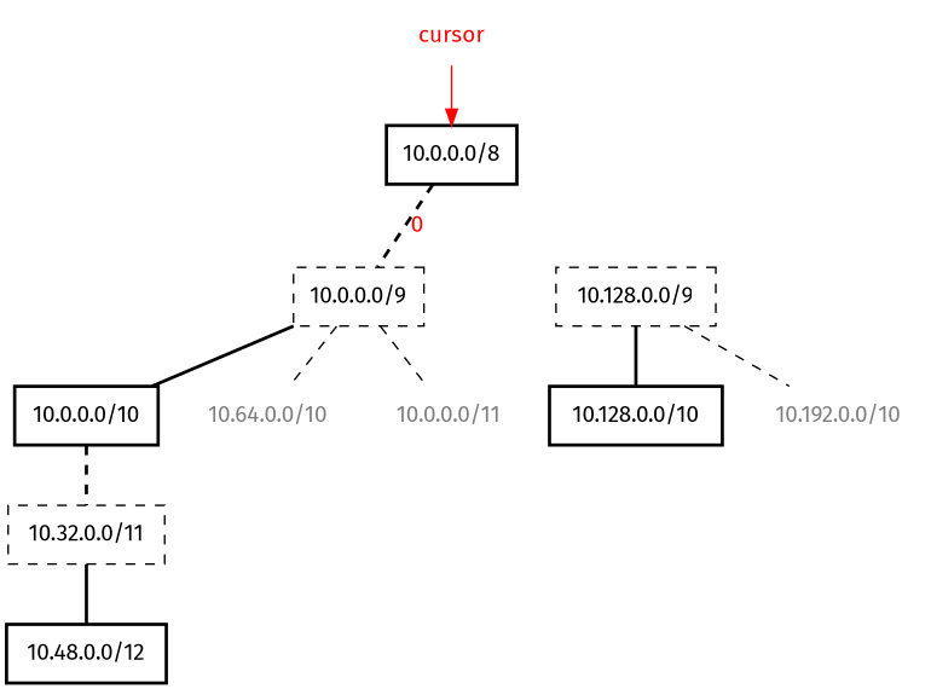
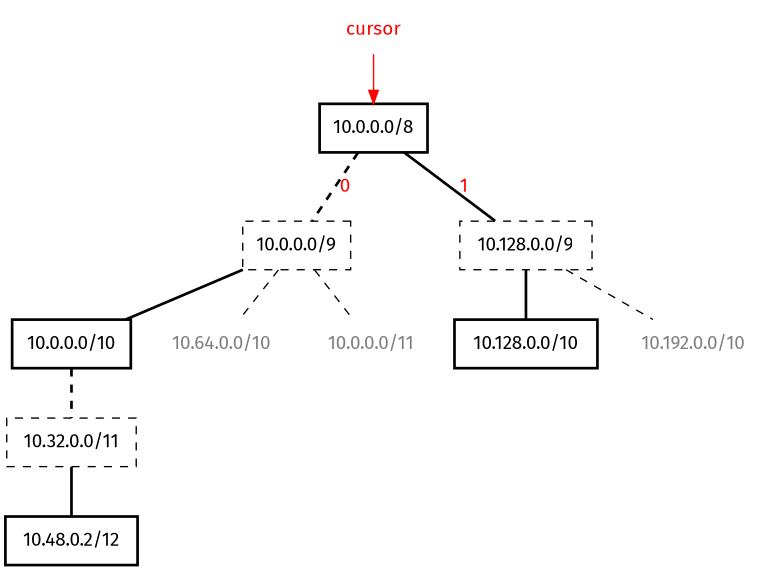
  strict graph {
    fontname="Fira Sans"
    ordering=out
    node [fontname="Fira Sans" shape=box]
    edge [fontname="Fira Sans" penwidth=2]
    n1 [height=0.5 label="10.0.0.0/8" penwidth=2 width=1.1111]
    n2 [height=0.5 label="10.0.0.0/9" style=dashed width=1.1111]
    n3 [height=0.5 label="10.128.0.0/9" style=dashed width=1.3611]
    n4 [height=0.5 label="10.0.0.0/10" penwidth=2 width=1.2222]
    n5 [fontcolor=grey50 height=0.5 label="10.64.0.0/10" shape=none width=1.3611]
    n6 [fontcolor=grey50 height=0.5 label="10.0.0.0/11" shape=none width=1.2222]
    n7 [height=0.5 label="10.128.0.0/10" penwidth=2 width=1.4722]
    n8 [fontcolor=grey50 height=0.5 label="10.192.0.0/10" shape=none width=1.4722]
    n9 [height=0.5 label="10.32.0.0/11" style=dashed width=1.3333]
-   n10 [height=0.5 label="10.48.0.0/12" penwidth=2 width=1.3611]
+   n10 [height=0.5 label="10.48.0.2/12" penwidth=2 width=1.3611]
    n11 [fontcolor=red height=0.5 label=cursor shape=none width=0.86111]
    n1 -- n2 [fontcolor=red label=0 style=dashed]
+   n1 -- n3 [fontcolor=red label=1]
    n2 -- n4
    n2 -- n5 [style=dashed penwidth=""]
    n2 -- n6 [style=dashed penwidth=""]
    n3 -- n7
    n3 -- n8 [style=dashed penwidth=""]
    n4 -- n9 [style=dashed]
    n9 -- n10
    n11 -- n1 [arrowhead=normal color=red dir=forward pendwidth=2 penwidth=""]
  }
